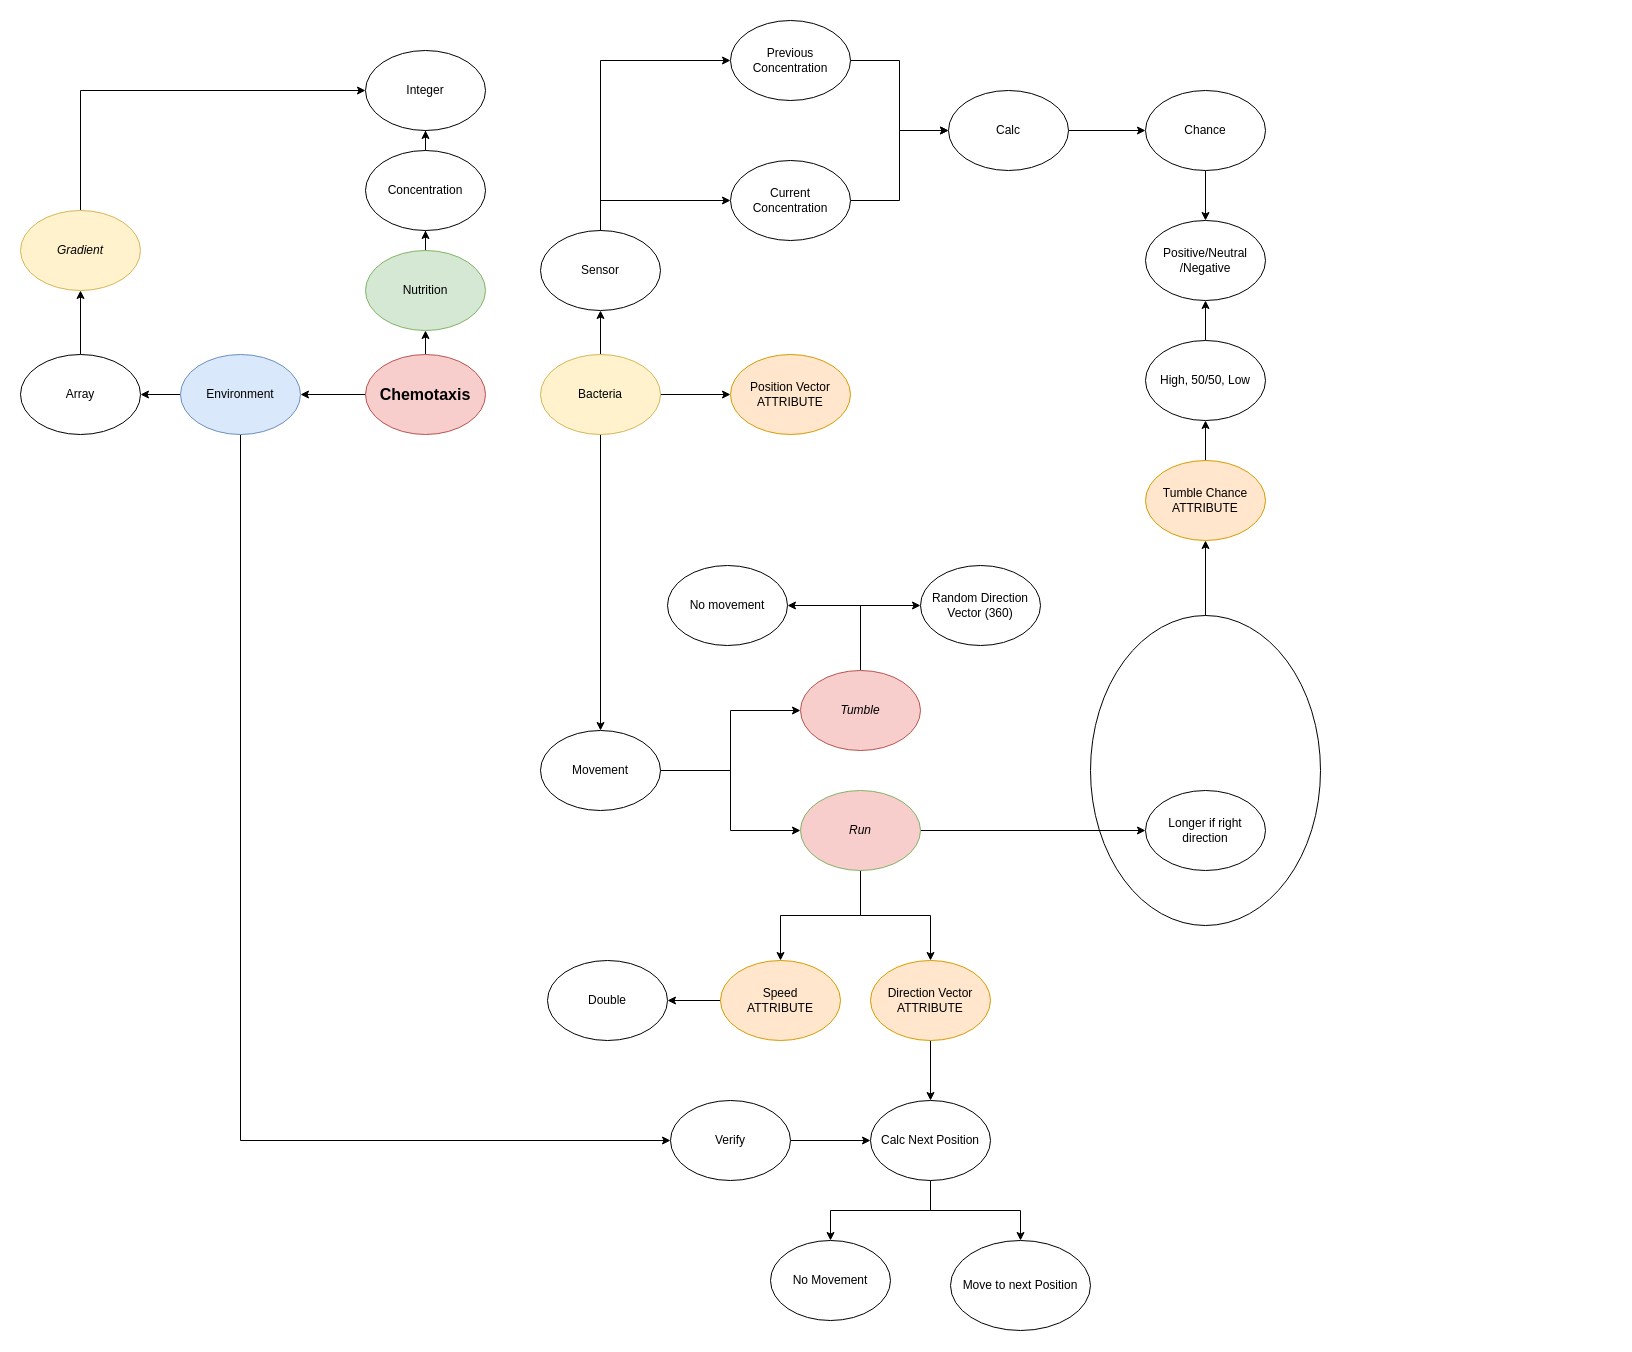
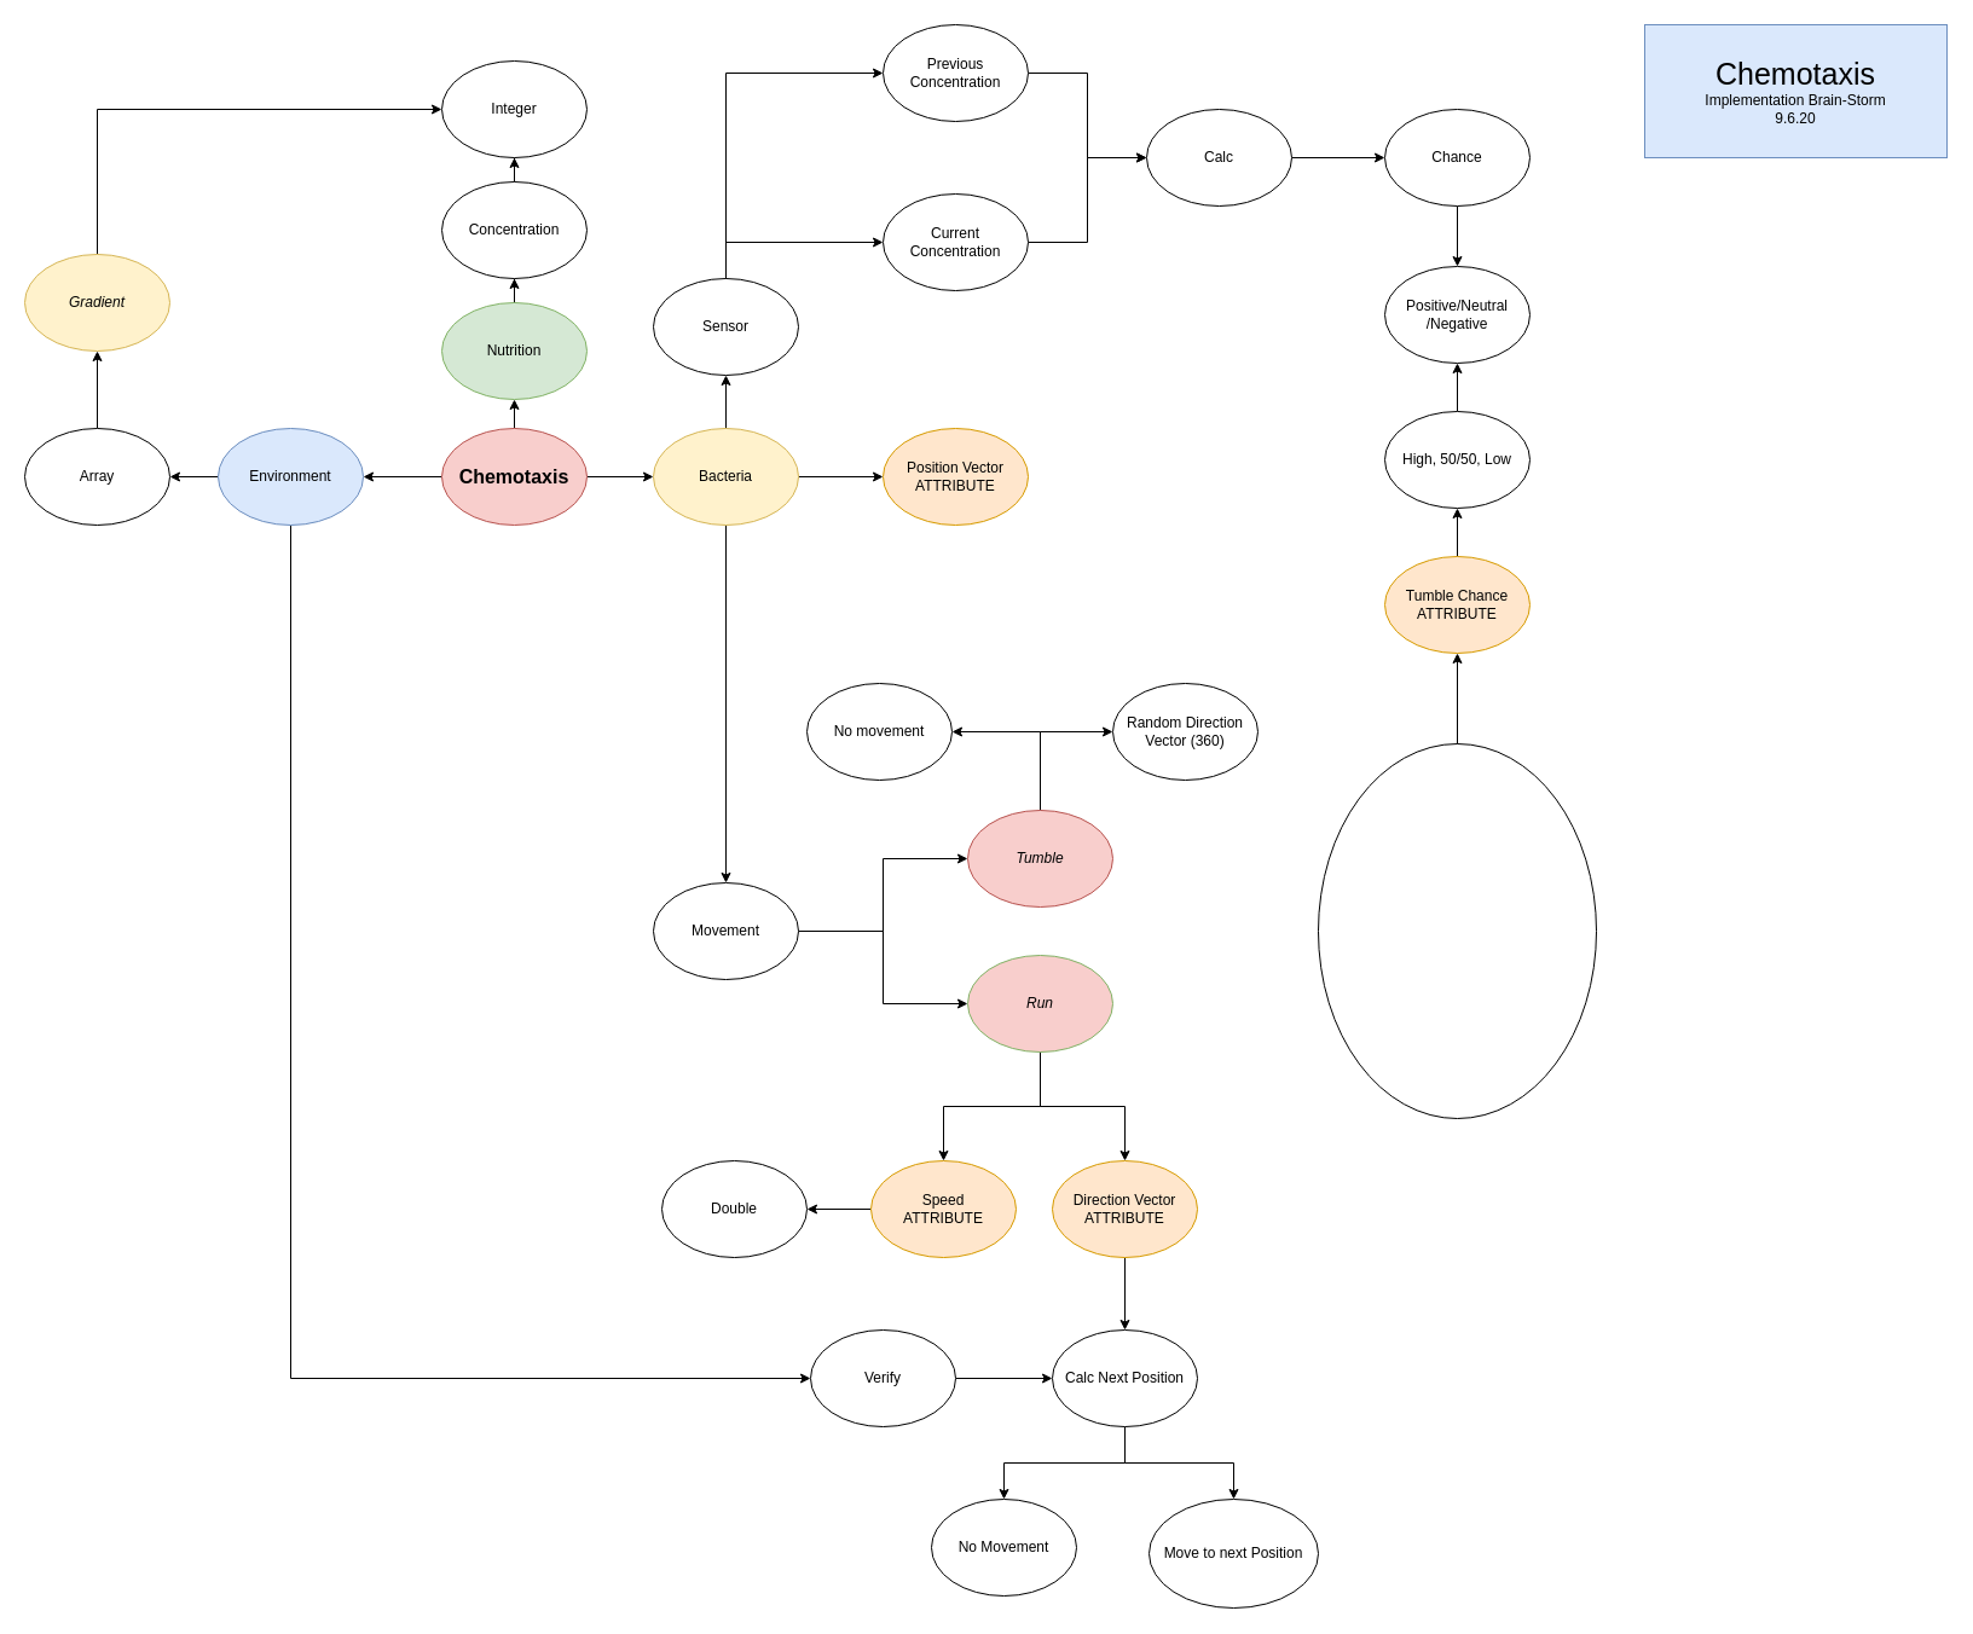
  <mxCell id="0" />
  <mxCell id="1" parent="0" />
  <mxCell id="2" value="" style="edgeStyle=orthogonalEdgeStyle;rounded=0;orthogonalLoop=1;jettySize=auto;html=1;" edge="1" parent="1" source="5" target="8"><mxGeometry relative="1" as="geometry" /></mxCell>
+ <mxCell id="3" value="" style="edgeStyle=orthogonalEdgeStyle;rounded=0;orthogonalLoop=1;jettySize=auto;html=1;" edge="1" parent="1" source="5" target="21"><mxGeometry relative="1" as="geometry" /></mxCell>
  <mxCell id="4" value="" style="edgeStyle=orthogonalEdgeStyle;rounded=0;orthogonalLoop=1;jettySize=auto;html=1;" edge="1" parent="1" source="5" target="14"><mxGeometry relative="1" as="geometry" /></mxCell>
  <mxCell id="5" value="&lt;font style=&quot;font-size: 16px&quot;&gt;&lt;b&gt;Chemotaxis&lt;/b&gt;&lt;/font&gt;" style="ellipse;whiteSpace=wrap;html=1;fillColor=#f8cecc;strokeColor=#b85450;" vertex="1" parent="1"><mxGeometry x="365" y="354" width="120" height="80" as="geometry" /></mxCell>
  <mxCell id="6" value="" style="edgeStyle=orthogonalEdgeStyle;rounded=0;orthogonalLoop=1;jettySize=auto;html=1;" edge="1" parent="1" source="8" target="10"><mxGeometry relative="1" as="geometry" /></mxCell>
  <mxCell id="7" value="" style="edgeStyle=orthogonalEdgeStyle;rounded=0;orthogonalLoop=1;jettySize=auto;html=1;entryX=0;entryY=0.5;entryDx=0;entryDy=0;" edge="1" parent="1" source="8" target="44"><mxGeometry relative="1" as="geometry"><mxPoint x="240" y="1140" as="targetPoint" /><Array as="points"><mxPoint x="240" y="1140" /></Array></mxGeometry></mxCell>
  <mxCell id="8" value="Environment" style="ellipse;whiteSpace=wrap;html=1;fillColor=#dae8fc;strokeColor=#6c8ebf;" vertex="1" parent="1"><mxGeometry x="180" y="354" width="120" height="80" as="geometry" /></mxCell>
  <mxCell id="9" value="" style="edgeStyle=orthogonalEdgeStyle;rounded=0;orthogonalLoop=1;jettySize=auto;html=1;" edge="1" parent="1" source="10" target="12"><mxGeometry relative="1" as="geometry" /></mxCell>
  <mxCell id="10" value="Array" style="ellipse;whiteSpace=wrap;html=1;" vertex="1" parent="1"><mxGeometry x="20" y="354" width="120" height="80" as="geometry" /></mxCell>
  <mxCell id="11" value="" style="edgeStyle=orthogonalEdgeStyle;rounded=0;orthogonalLoop=1;jettySize=auto;html=1;entryX=0;entryY=0.5;entryDx=0;entryDy=0;" edge="1" parent="1" source="12" target="17"><mxGeometry relative="1" as="geometry"><mxPoint x="80" y="130" as="targetPoint" /><Array as="points"><mxPoint x="80" y="90" /></Array></mxGeometry></mxCell>
  <mxCell id="12" value="&lt;i&gt;Gradient&lt;/i&gt;" style="ellipse;whiteSpace=wrap;html=1;fillColor=#fff2cc;strokeColor=#d6b656;" vertex="1" parent="1"><mxGeometry x="20" y="210" width="120" height="80" as="geometry" /></mxCell>
  <mxCell id="13" value="" style="edgeStyle=orthogonalEdgeStyle;rounded=0;orthogonalLoop=1;jettySize=auto;html=1;" edge="1" parent="1" source="14" target="16"><mxGeometry relative="1" as="geometry" /></mxCell>
  <mxCell id="14" value="Nutrition" style="ellipse;whiteSpace=wrap;html=1;fillColor=#d5e8d4;strokeColor=#82b366;" vertex="1" parent="1"><mxGeometry x="365" y="250" width="120" height="80" as="geometry" /></mxCell>
  <mxCell id="15" value="" style="edgeStyle=orthogonalEdgeStyle;rounded=0;orthogonalLoop=1;jettySize=auto;html=1;" edge="1" parent="1" source="16" target="17"><mxGeometry relative="1" as="geometry" /></mxCell>
  <mxCell id="16" value="Concentration" style="ellipse;whiteSpace=wrap;html=1;" vertex="1" parent="1"><mxGeometry x="365" y="150" width="120" height="80" as="geometry" /></mxCell>
  <mxCell id="17" value="Integer" style="ellipse;whiteSpace=wrap;html=1;" vertex="1" parent="1"><mxGeometry x="365" y="50" width="120" height="80" as="geometry" /></mxCell>
  <mxCell id="18" value="" style="edgeStyle=orthogonalEdgeStyle;rounded=0;orthogonalLoop=1;jettySize=auto;html=1;" edge="1" parent="1" source="21" target="46"><mxGeometry relative="1" as="geometry" /></mxCell>
  <mxCell id="19" value="" style="edgeStyle=orthogonalEdgeStyle;rounded=0;orthogonalLoop=1;jettySize=auto;html=1;" edge="1" parent="1" source="21" target="25"><mxGeometry relative="1" as="geometry" /></mxCell>
  <mxCell id="20" value="" style="edgeStyle=orthogonalEdgeStyle;rounded=0;orthogonalLoop=1;jettySize=auto;html=1;" edge="1" parent="1" source="21" target="22"><mxGeometry relative="1" as="geometry" /></mxCell>
  <mxCell id="21" value="Bacteria" style="ellipse;whiteSpace=wrap;html=1;fillColor=#fff2cc;strokeColor=#d6b656;" vertex="1" parent="1"><mxGeometry x="540" y="354" width="120" height="80" as="geometry" /></mxCell>
  <mxCell id="22" value="Position Vector&lt;br&gt;ATTRIBUTE" style="ellipse;whiteSpace=wrap;html=1;fillColor=#ffe6cc;strokeColor=#d79b00;" vertex="1" parent="1"><mxGeometry x="730" y="354" width="120" height="80" as="geometry" /></mxCell>
  <mxCell id="23" value="" style="edgeStyle=orthogonalEdgeStyle;rounded=0;orthogonalLoop=1;jettySize=auto;html=1;" edge="1" parent="1" source="25" target="63"><mxGeometry relative="1" as="geometry" /></mxCell>
  <mxCell id="24" value="" style="edgeStyle=orthogonalEdgeStyle;rounded=0;orthogonalLoop=1;jettySize=auto;html=1;" edge="1" parent="1" source="25" target="28"><mxGeometry relative="1" as="geometry" /></mxCell>
  <mxCell id="25" value="Movement" style="ellipse;whiteSpace=wrap;html=1;" vertex="1" parent="1"><mxGeometry x="540" y="730" width="120" height="80" as="geometry" /></mxCell>
  <mxCell id="26" value="" style="edgeStyle=orthogonalEdgeStyle;rounded=0;orthogonalLoop=1;jettySize=auto;html=1;entryX=1;entryY=0.5;entryDx=0;entryDy=0;" edge="1" parent="1" source="28" target="64"><mxGeometry relative="1" as="geometry"><mxPoint x="840" y="590" as="targetPoint" /><Array as="points"><mxPoint x="860" y="605" /></Array></mxGeometry></mxCell>
  <mxCell id="27" value="" style="edgeStyle=orthogonalEdgeStyle;rounded=0;orthogonalLoop=1;jettySize=auto;html=1;entryX=0;entryY=0.5;entryDx=0;entryDy=0;" edge="1" parent="1" source="28" target="65"><mxGeometry relative="1" as="geometry"><mxPoint x="860" y="590" as="targetPoint" /></mxGeometry></mxCell>
  <mxCell id="28" value="&lt;i&gt;Tumble&lt;/i&gt;" style="ellipse;whiteSpace=wrap;html=1;fillColor=#f8cecc;strokeColor=#b85450;" vertex="1" parent="1"><mxGeometry x="800" y="670" width="120" height="80" as="geometry" /></mxCell>
  <mxCell id="29" value="" style="edgeStyle=orthogonalEdgeStyle;rounded=0;orthogonalLoop=1;jettySize=auto;html=1;" edge="1" parent="1" source="63" target="37"><mxGeometry relative="1" as="geometry" /></mxCell>
- <mxCell id="30" value="" style="edgeStyle=orthogonalEdgeStyle;rounded=0;orthogonalLoop=1;jettySize=auto;html=1;" edge="1" parent="1" source="63" target="35"><mxGeometry relative="1" as="geometry" /></mxCell>
  <mxCell id="31" value="" style="edgeStyle=orthogonalEdgeStyle;rounded=0;orthogonalLoop=1;jettySize=auto;html=1;" edge="1" parent="1" source="63" target="33"><mxGeometry relative="1" as="geometry" /></mxCell>
  <mxCell id="32" value="" style="edgeStyle=orthogonalEdgeStyle;rounded=0;orthogonalLoop=1;jettySize=auto;html=1;" edge="1" parent="1" source="33" target="34"><mxGeometry relative="1" as="geometry" /></mxCell>
  <mxCell id="33" value="Speed&lt;br&gt;ATTRIBUTE" style="ellipse;whiteSpace=wrap;html=1;fillColor=#ffe6cc;strokeColor=#d79b00;" vertex="1" parent="1"><mxGeometry x="720" y="960" width="120" height="80" as="geometry" /></mxCell>
  <mxCell id="34" value="Double" style="ellipse;whiteSpace=wrap;html=1;" vertex="1" parent="1"><mxGeometry x="547" y="960" width="120" height="80" as="geometry" /></mxCell>
- <mxCell id="35" value="Longer if right direction" style="ellipse;whiteSpace=wrap;html=1;" vertex="1" parent="1"><mxGeometry x="1145" y="790" width="120" height="80" as="geometry" /></mxCell>
  <mxCell id="36" value="" style="edgeStyle=orthogonalEdgeStyle;rounded=0;orthogonalLoop=1;jettySize=auto;html=1;" edge="1" parent="1" source="37" target="40"><mxGeometry relative="1" as="geometry" /></mxCell>
  <mxCell id="37" value="Direction Vector&lt;br&gt;ATTRIBUTE" style="ellipse;whiteSpace=wrap;html=1;fillColor=#ffe6cc;strokeColor=#d79b00;" vertex="1" parent="1"><mxGeometry x="870" y="960" width="120" height="80" as="geometry" /></mxCell>
  <mxCell id="38" value="" style="edgeStyle=orthogonalEdgeStyle;rounded=0;orthogonalLoop=1;jettySize=auto;html=1;" edge="1" parent="1" source="40" target="42"><mxGeometry relative="1" as="geometry" /></mxCell>
  <mxCell id="39" value="" style="edgeStyle=orthogonalEdgeStyle;rounded=0;orthogonalLoop=1;jettySize=auto;html=1;" edge="1" parent="1" source="40" target="41"><mxGeometry relative="1" as="geometry" /></mxCell>
  <mxCell id="40" value="Calc Next Position" style="ellipse;whiteSpace=wrap;html=1;" vertex="1" parent="1"><mxGeometry x="870" y="1100" width="120" height="80" as="geometry" /></mxCell>
  <mxCell id="41" value="Move to next Position" style="ellipse;whiteSpace=wrap;html=1;" vertex="1" parent="1"><mxGeometry x="950" y="1240" width="140" height="90" as="geometry" /></mxCell>
  <mxCell id="42" value="No Movement" style="ellipse;whiteSpace=wrap;html=1;" vertex="1" parent="1"><mxGeometry x="770" y="1240" width="120" height="80" as="geometry" /></mxCell>
  <mxCell id="43" value="" style="edgeStyle=orthogonalEdgeStyle;rounded=0;orthogonalLoop=1;jettySize=auto;html=1;" edge="1" parent="1" source="44" target="40"><mxGeometry relative="1" as="geometry" /></mxCell>
  <mxCell id="44" value="Verify" style="ellipse;whiteSpace=wrap;html=1;" vertex="1" parent="1"><mxGeometry x="670" y="1100" width="120" height="80" as="geometry" /></mxCell>
  <mxCell id="45" value="" style="edgeStyle=orthogonalEdgeStyle;rounded=0;orthogonalLoop=1;jettySize=auto;html=1;" edge="1" parent="1" source="46" target="49"><mxGeometry relative="1" as="geometry"><Array as="points"><mxPoint x="600" y="60" /></Array></mxGeometry></mxCell>
  <mxCell id="46" value="Sensor" style="ellipse;whiteSpace=wrap;html=1;" vertex="1" parent="1"><mxGeometry x="540" y="230" width="120" height="80" as="geometry" /></mxCell>
  <mxCell id="47" value="" style="edgeStyle=orthogonalEdgeStyle;rounded=0;orthogonalLoop=1;jettySize=auto;html=1;exitX=0.5;exitY=0;exitDx=0;exitDy=0;" edge="1" parent="1" source="46" target="51"><mxGeometry relative="1" as="geometry" /></mxCell>
  <mxCell id="48" value="" style="edgeStyle=orthogonalEdgeStyle;rounded=0;orthogonalLoop=1;jettySize=auto;html=1;entryX=0;entryY=0.5;entryDx=0;entryDy=0;" edge="1" parent="1" source="49" target="53"><mxGeometry relative="1" as="geometry"><mxPoint x="930" y="60" as="targetPoint" /></mxGeometry></mxCell>
  <mxCell id="49" value="Previous Concentration" style="ellipse;whiteSpace=wrap;html=1;" vertex="1" parent="1"><mxGeometry x="730" y="20" width="120" height="80" as="geometry" /></mxCell>
  <mxCell id="50" value="" style="edgeStyle=orthogonalEdgeStyle;rounded=0;orthogonalLoop=1;jettySize=auto;html=1;entryX=0;entryY=0.5;entryDx=0;entryDy=0;" edge="1" parent="1" source="51" target="53"><mxGeometry relative="1" as="geometry"><mxPoint x="930" y="200" as="targetPoint" /></mxGeometry></mxCell>
  <mxCell id="51" value="Current Concentration" style="ellipse;whiteSpace=wrap;html=1;" vertex="1" parent="1"><mxGeometry x="730" y="160" width="120" height="80" as="geometry" /></mxCell>
  <mxCell id="52" value="" style="edgeStyle=orthogonalEdgeStyle;rounded=0;orthogonalLoop=1;jettySize=auto;html=1;" edge="1" parent="1" source="53" target="55"><mxGeometry relative="1" as="geometry" /></mxCell>
  <mxCell id="53" value="Calc" style="ellipse;whiteSpace=wrap;html=1;" vertex="1" parent="1"><mxGeometry x="948" y="90" width="120" height="80" as="geometry" /></mxCell>
  <mxCell id="54" value="" style="edgeStyle=orthogonalEdgeStyle;rounded=0;orthogonalLoop=1;jettySize=auto;html=1;" edge="1" parent="1" source="55" target="56"><mxGeometry relative="1" as="geometry" /></mxCell>
  <mxCell id="55" value="Chance" style="ellipse;whiteSpace=wrap;html=1;" vertex="1" parent="1"><mxGeometry x="1145" y="90" width="120" height="80" as="geometry" /></mxCell>
  <mxCell id="56" value="Positive/Neutral&lt;br&gt;/Negative" style="ellipse;whiteSpace=wrap;html=1;" vertex="1" parent="1"><mxGeometry x="1145" y="220" width="120" height="80" as="geometry" /></mxCell>
  <mxCell id="57" value="" style="edgeStyle=orthogonalEdgeStyle;rounded=0;orthogonalLoop=1;jettySize=auto;html=1;entryX=0.5;entryY=1;entryDx=0;entryDy=0;" edge="1" parent="1" source="58" target="60"><mxGeometry relative="1" as="geometry"><mxPoint x="600" y="950" as="targetPoint" /></mxGeometry></mxCell>
  <mxCell id="58" value="" style="ellipse;whiteSpace=wrap;html=1;fillColor=none;gradientColor=none;" vertex="1" parent="1"><mxGeometry x="1090" y="615" width="230" height="310" as="geometry" /></mxCell>
  <mxCell id="59" value="" style="edgeStyle=orthogonalEdgeStyle;rounded=0;orthogonalLoop=1;jettySize=auto;html=1;" edge="1" parent="1" source="60" target="62"><mxGeometry relative="1" as="geometry" /></mxCell>
  <mxCell id="60" value="Tumble Chance&lt;br&gt;ATTRIBUTE" style="ellipse;whiteSpace=wrap;html=1;fillColor=#ffe6cc;strokeColor=#d79b00;" vertex="1" parent="1"><mxGeometry x="1145" y="460" width="120" height="80" as="geometry" /></mxCell>
  <mxCell id="61" value="" style="edgeStyle=orthogonalEdgeStyle;rounded=0;orthogonalLoop=1;jettySize=auto;html=1;" edge="1" parent="1" source="62" target="56"><mxGeometry relative="1" as="geometry" /></mxCell>
  <mxCell id="62" value="High, 50/50, Low" style="ellipse;whiteSpace=wrap;html=1;" vertex="1" parent="1"><mxGeometry x="1145" y="340" width="120" height="80" as="geometry" /></mxCell>
  <mxCell id="63" value="&lt;i&gt;Run&lt;/i&gt;" style="ellipse;whiteSpace=wrap;html=1;fillColor=#f8cecc;strokeColor=#82b366;" vertex="1" parent="1"><mxGeometry x="800" y="790" width="120" height="80" as="geometry" /></mxCell>
  <mxCell id="64" value="No movement" style="ellipse;whiteSpace=wrap;html=1;" vertex="1" parent="1"><mxGeometry x="667" y="565" width="120" height="80" as="geometry" /></mxCell>
  <mxCell id="65" value="Random Direction&lt;br&gt;Vector (360)" style="ellipse;whiteSpace=wrap;html=1;" vertex="1" parent="1"><mxGeometry x="920" y="565" width="120" height="80" as="geometry" /></mxCell>
+ <mxCell id="66" value="&lt;font&gt;&lt;font style=&quot;font-size: 25px&quot;&gt;Chemotaxis&lt;/font&gt;&lt;br&gt;Implementation Brain-Storm&lt;br&gt;9.6.20&lt;br&gt;&lt;/font&gt;" style="rounded=0;whiteSpace=wrap;html=1;fillColor=#dae8fc;strokeColor=#6c8ebf;" vertex="1" parent="1"><mxGeometry x="1360" y="20" width="250" height="110" as="geometry" /></mxCell>
